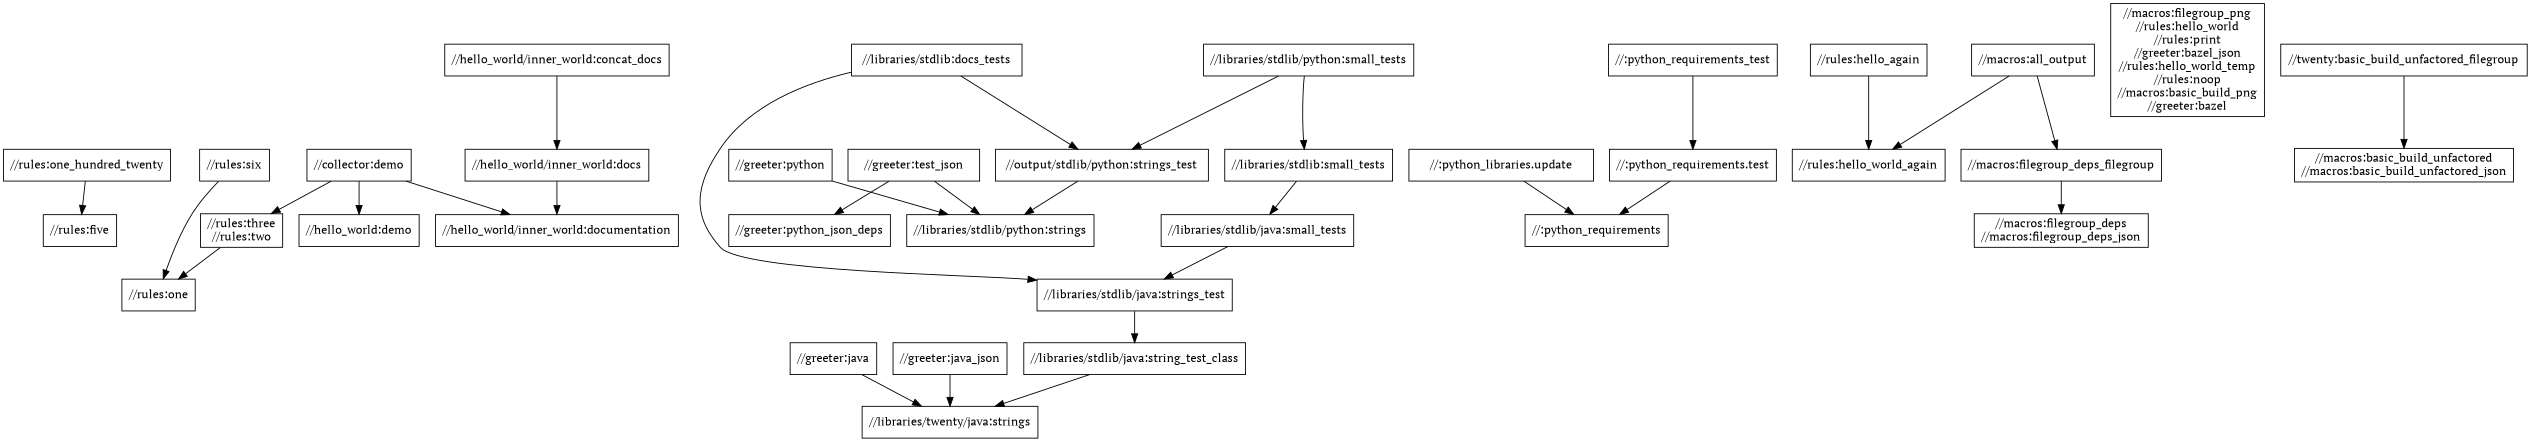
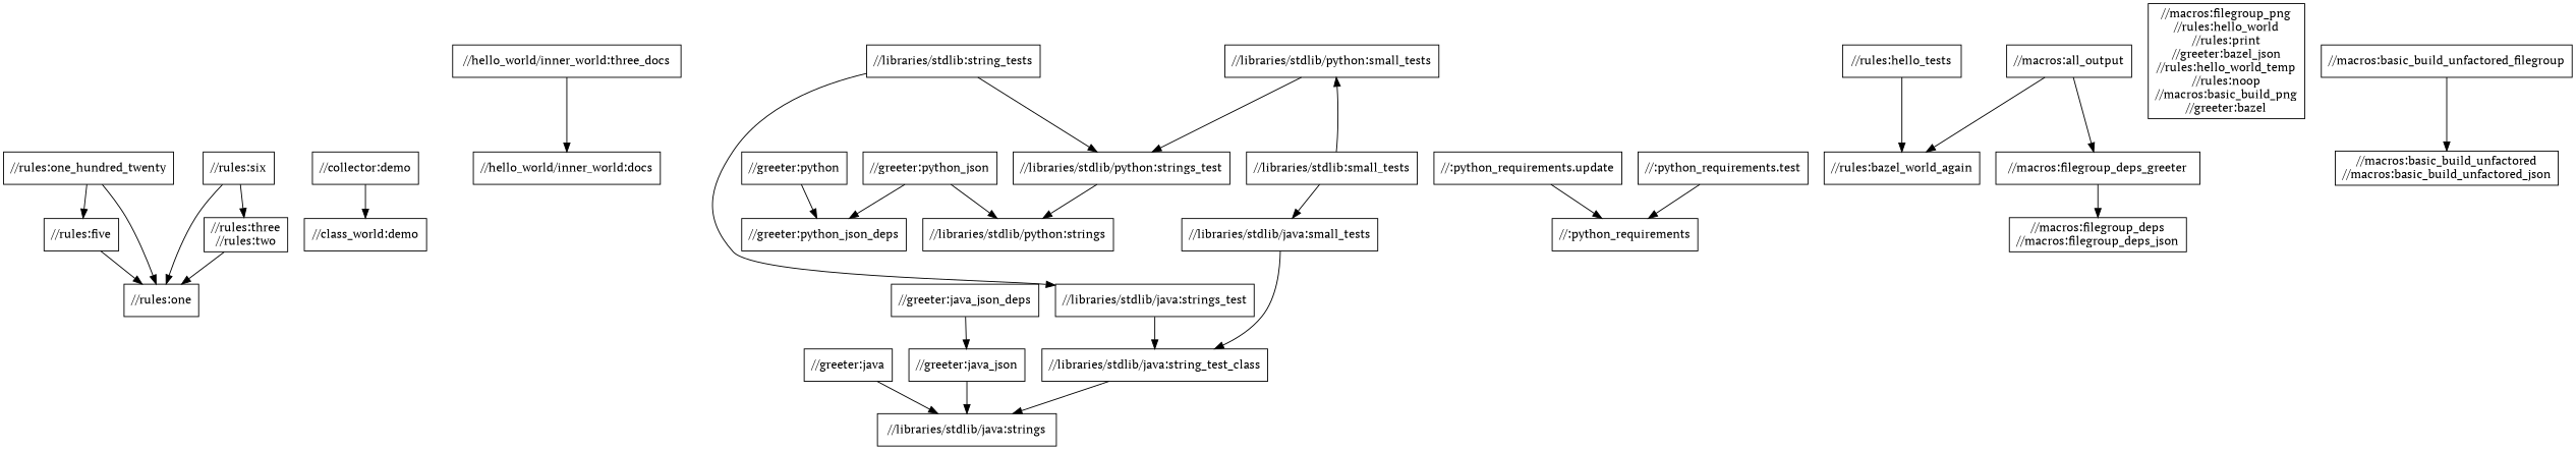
  digraph {
    fontname="PT Serif"
    node [fontname="PT Serif" shape=box]
    edge [fontname="PT Serif"]
    "//rules:one_hundred_twenty"
    "//rules:five"
    "//rules:one"
    "//rules:six"
    "//rules:three\n//rules:two"
    "//collector:demo"
-   "//hello_world:demo"
-   "//hello_world/inner_world:documentation"
+   "//hello_world:demo" [label="//class_world:demo"]
    "//greeter:python"
    "//libraries/stdlib/python:strings"
-   "//:python_requirements.update" [label="//:python_libraries.update"]
+   "//:python_requirements.update"
    "//:python_requirements"
    "//greeter:java"
-   "//libraries/stdlib/java:strings" [label="//libraries/twenty/java:strings"]
-   "//rules:hello_again"
-   "//rules:hello_world_again"
+   "//libraries/stdlib/java:strings"
+   "//rules:hello_again" [label="//rules:hello_tests"]
+   "//rules:hello_world_again" [label="//rules:bazel_world_again"]
    "//macros:filegroup_png\n//rules:hello_world\n//rules:print\n//greeter:bazel_json\n//rules:hello_world_temp\n//rules:noop\n//macros:basic_build_png\n//greeter:bazel"
+   "//greeter:java_json_deps"
    "//greeter:java_json"
-   "//:python_requirements_test"
    "//:python_requirements.test"
    "//libraries/stdlib:small_tests"
    "//libraries/stdlib/java:small_tests"
    "//libraries/stdlib/python:small_tests"
    "//libraries/stdlib/java:strings_test"
-   "//libraries/stdlib/python:strings_test" [label="//output/stdlib/python:strings_test"]
+   "//libraries/stdlib/python:strings_test"
    "//libraries/stdlib/java:string_test_class"
-   "//libraries/stdlib:string_tests" [label="//libraries/stdlib:docs_tests"]
-   "//greeter:python_json" [label="//greeter:test_json"]
+   "//libraries/stdlib:string_tests"
+   "//greeter:python_json"
    "//greeter:python_json_deps"
-   "//hello_world/inner_world:concat_docs"
+   "//hello_world/inner_world:concat_docs" [label="//hello_world/inner_world:three_docs"]
    "//hello_world/inner_world:docs"
    "//macros:all_output"
-   "//macros:filegroup_deps_filegroup"
-   "//macros:basic_build_unfactored_filegroup" [label="//twenty:basic_build_unfactored_filegroup"]
+   "//macros:filegroup_deps_filegroup" [label="//macros:filegroup_deps_greeter"]
+   "//macros:basic_build_unfactored_filegroup"
    "//macros:basic_build_unfactored\n//macros:basic_build_unfactored_json"
    "//macros:filegroup_deps\n//macros:filegroup_deps_json"
    "//rules:one_hundred_twenty" -> "//rules:five"
+   "//rules:one_hundred_twenty" -> "//rules:one"
+   "//rules:five" -> "//rules:one"
    "//rules:six" -> "//rules:one"
-   "//collector:demo" -> "//rules:three\n//rules:two"
+   "//rules:six" -> "//rules:three\n//rules:two"
    "//rules:three\n//rules:two" -> "//rules:one"
    "//collector:demo" -> "//hello_world:demo"
-   "//collector:demo" -> "//hello_world/inner_world:documentation"
-   "//greeter:python" -> "//libraries/stdlib/python:strings"
+   "//greeter:python" -> "//greeter:python_json_deps"
    "//:python_requirements.update" -> "//:python_requirements"
    "//greeter:java" -> "//libraries/stdlib/java:strings"
    "//rules:hello_again" -> "//rules:hello_world_again"
+   "//greeter:java_json_deps" -> "//greeter:java_json"
    "//greeter:java_json" -> "//libraries/stdlib/java:strings"
-   "//:python_requirements_test" -> "//:python_requirements.test"
    "//:python_requirements.test" -> "//:python_requirements"
    "//libraries/stdlib:small_tests" -> "//libraries/stdlib/java:small_tests"
-   "//libraries/stdlib/python:small_tests" -> "//libraries/stdlib:small_tests"
-   "//libraries/stdlib/java:small_tests" -> "//libraries/stdlib/java:strings_test"
+   "//libraries/stdlib:small_tests" -> "//libraries/stdlib/python:small_tests"
+   "//libraries/stdlib/java:small_tests" -> "//libraries/stdlib/java:string_test_class"
    "//libraries/stdlib/python:small_tests" -> "//libraries/stdlib/python:strings_test"
    "//libraries/stdlib/java:strings_test" -> "//libraries/stdlib/java:string_test_class"
    "//libraries/stdlib/python:strings_test" -> "//libraries/stdlib/python:strings"
    "//libraries/stdlib/java:string_test_class" -> "//libraries/stdlib/java:strings"
    "//libraries/stdlib:string_tests" -> "//libraries/stdlib/java:strings_test"
    "//libraries/stdlib:string_tests" -> "//libraries/stdlib/python:strings_test"
    "//greeter:python_json" -> "//libraries/stdlib/python:strings"
    "//greeter:python_json" -> "//greeter:python_json_deps"
    "//hello_world/inner_world:concat_docs" -> "//hello_world/inner_world:docs"
-   "//hello_world/inner_world:docs" -> "//hello_world/inner_world:documentation"
    "//macros:all_output" -> "//rules:hello_world_again"
    "//macros:all_output" -> "//macros:filegroup_deps_filegroup"
    "//macros:filegroup_deps_filegroup" -> "//macros:filegroup_deps\n//macros:filegroup_deps_json"
    "//macros:basic_build_unfactored_filegroup" -> "//macros:basic_build_unfactored\n//macros:basic_build_unfactored_json"
  }
